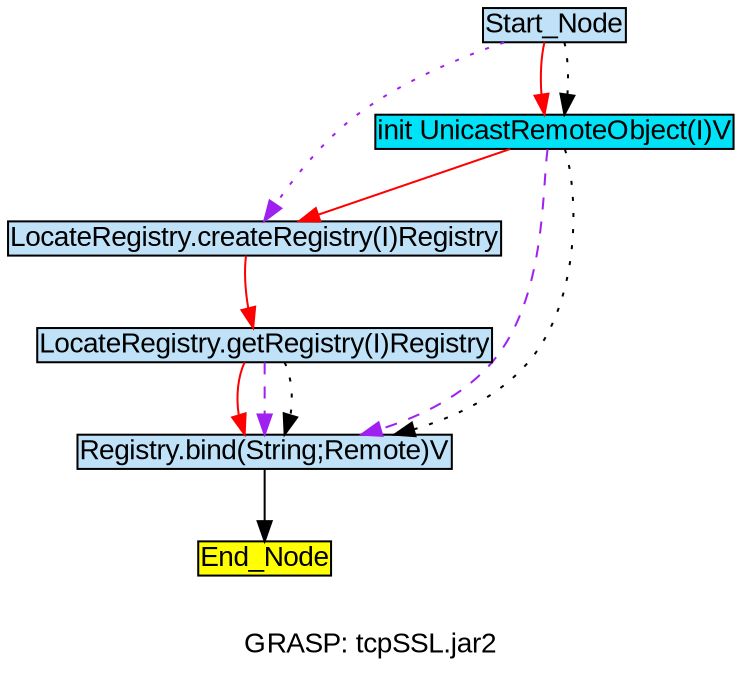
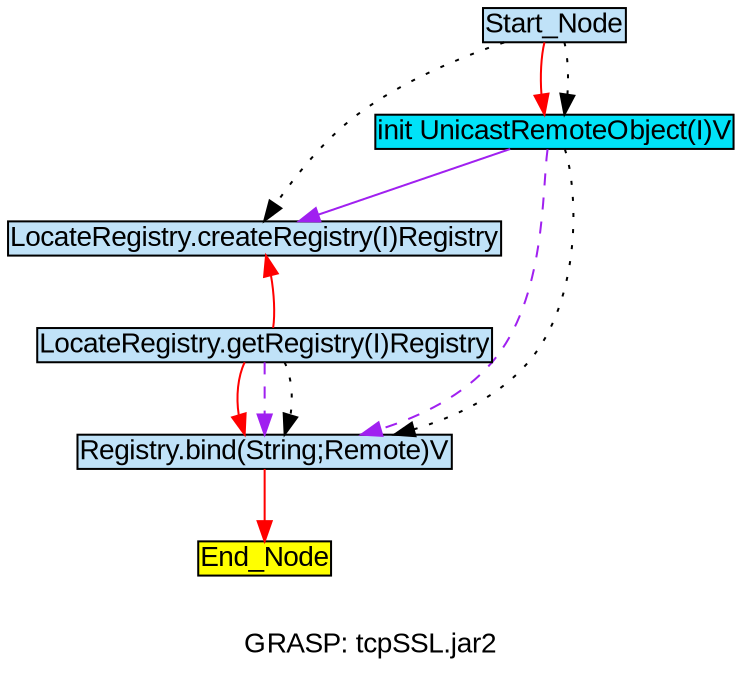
  digraph {
    fontname="Liberation Sans"
    label="GRASP: tcpSSL.jar2"
    node [fillcolor="#c0e2f8" fontname="Liberation Sans" margin=0.02 shape=box style=filled]
    edge [color=red fontname="Liberation Sans" style=solid]
    Start_Node [height=0 width=0]
    "init UnicastRemoteObject(I)V" [fillcolor="#00e2f8" height=0 width=0]
    "LocateRegistry.createRegistry(I)Registry" [height=0 width=0]
    "LocateRegistry.getRegistry(I)Registry" [height=0 width=0]
    "Registry.bind(String;Remote)V" [height=0 width=0]
    End_Node [fillcolor=yellow height=0 width=0]
    Start_Node -> "init UnicastRemoteObject(I)V"
    Start_Node -> "init UnicastRemoteObject(I)V" [color=black style=dotted]
-   Start_Node -> "LocateRegistry.createRegistry(I)Registry" [color=purple style=dotted]
-   "init UnicastRemoteObject(I)V" -> "LocateRegistry.createRegistry(I)Registry"
+   Start_Node -> "LocateRegistry.createRegistry(I)Registry" [color=black style=dotted]
+   "init UnicastRemoteObject(I)V" -> "LocateRegistry.createRegistry(I)Registry" [color=purple]
    "init UnicastRemoteObject(I)V" -> "Registry.bind(String;Remote)V" [color=purple style=dashed]
    "init UnicastRemoteObject(I)V" -> "Registry.bind(String;Remote)V" [color=black style=dotted]
-   "LocateRegistry.createRegistry(I)Registry" -> "LocateRegistry.getRegistry(I)Registry"
+   "LocateRegistry.getRegistry(I)Registry" -> "LocateRegistry.createRegistry(I)Registry"
    "LocateRegistry.getRegistry(I)Registry" -> "Registry.bind(String;Remote)V"
    "LocateRegistry.getRegistry(I)Registry" -> "Registry.bind(String;Remote)V" [color=purple style=dashed]
    "LocateRegistry.getRegistry(I)Registry" -> "Registry.bind(String;Remote)V" [color=black style=dotted]
-   "Registry.bind(String;Remote)V" -> End_Node [color=black]
+   "Registry.bind(String;Remote)V" -> End_Node
  }
